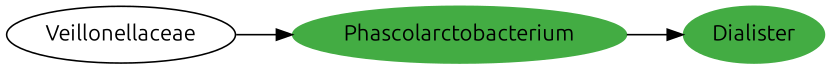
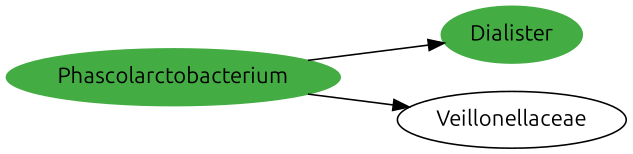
  digraph {
    fontname=Ubuntu
    rankdir=LR
    node [color="#43AC43" fontname=Ubuntu style=filled]
    edge [fontname=Ubuntu]
    n1 [label=Phascolarctobacterium]
    n2 [label=Dialister]
    n3 [label=Veillonellaceae color="" style=""]
    n1 -> n2
-   n3 -> n1
+   n1 -> n3
  }
